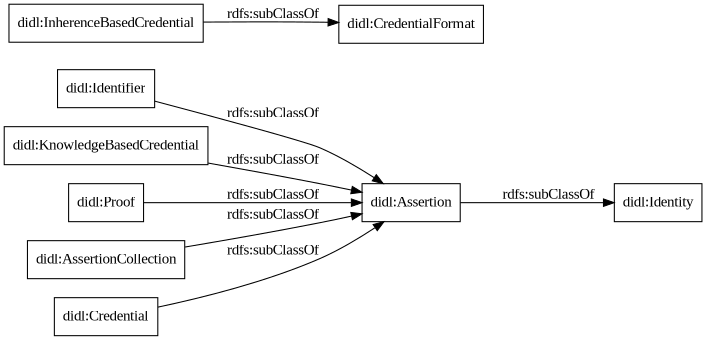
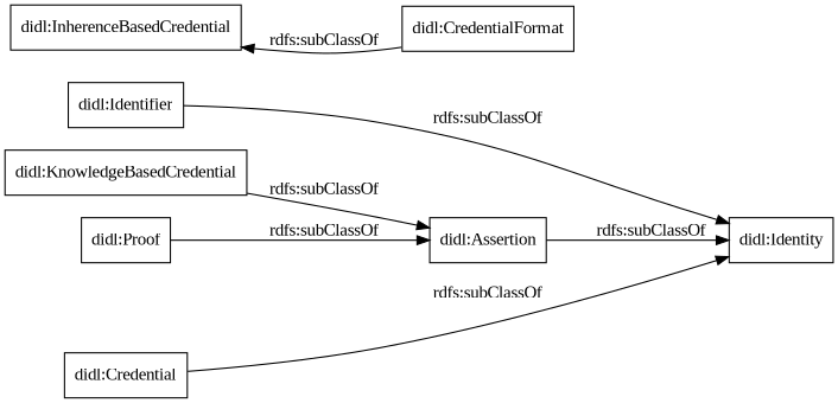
  digraph {
    fontname="Liberation Serif"
    rankdir=LR
    node [color=black fontname="Liberation Serif" shape=rectangle]
    edge [fontname="Liberation Serif"]
    "didl:KnowledgeBasedCredential"
    "didl:Assertion"
    "didl:Identifier"
    "didl:Identity"
    "didl:Credential"
    "didl:InherenceBasedCredential"
    "didl:CredentialFormat"
    "didl:Proof"
-   "didl:AssertionCollection"
    "didl:KnowledgeBasedCredential" -> "didl:Assertion" [label="rdfs:subClassOf"]
    "didl:Assertion" -> "didl:Identity" [label="rdfs:subClassOf"]
-   "didl:Identifier" -> "didl:Assertion" [label="rdfs:subClassOf"]
-   "didl:Credential" -> "didl:Assertion" [label="rdfs:subClassOf"]
-   "didl:InherenceBasedCredential" -> "didl:CredentialFormat" [label="rdfs:subClassOf"]
+   "didl:Identifier" -> "didl:Identity" [label="rdfs:subClassOf"]
+   "didl:Credential" -> "didl:Identity" [label="rdfs:subClassOf"]
+   "didl:CredentialFormat" -> "didl:InherenceBasedCredential" [label="rdfs:subClassOf"]
    "didl:Proof" -> "didl:Assertion" [label="rdfs:subClassOf"]
-   "didl:AssertionCollection" -> "didl:Assertion" [label="rdfs:subClassOf"]
  }
